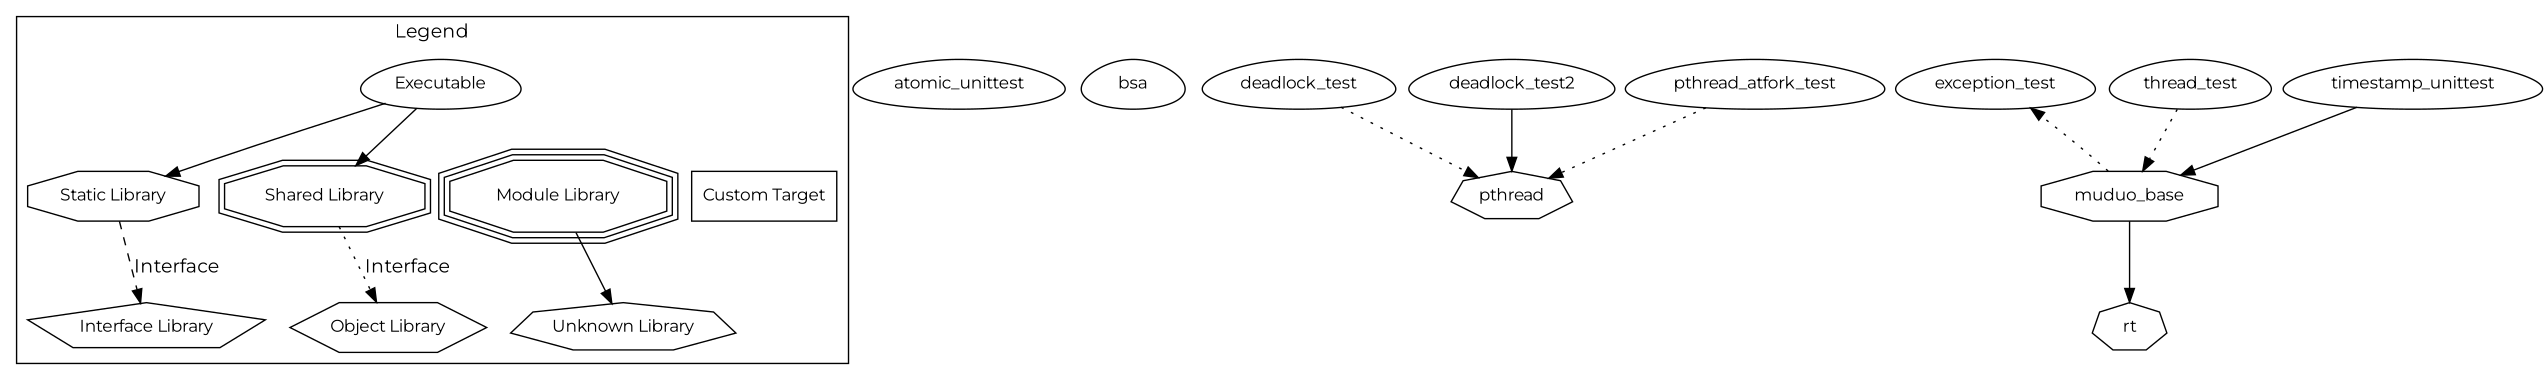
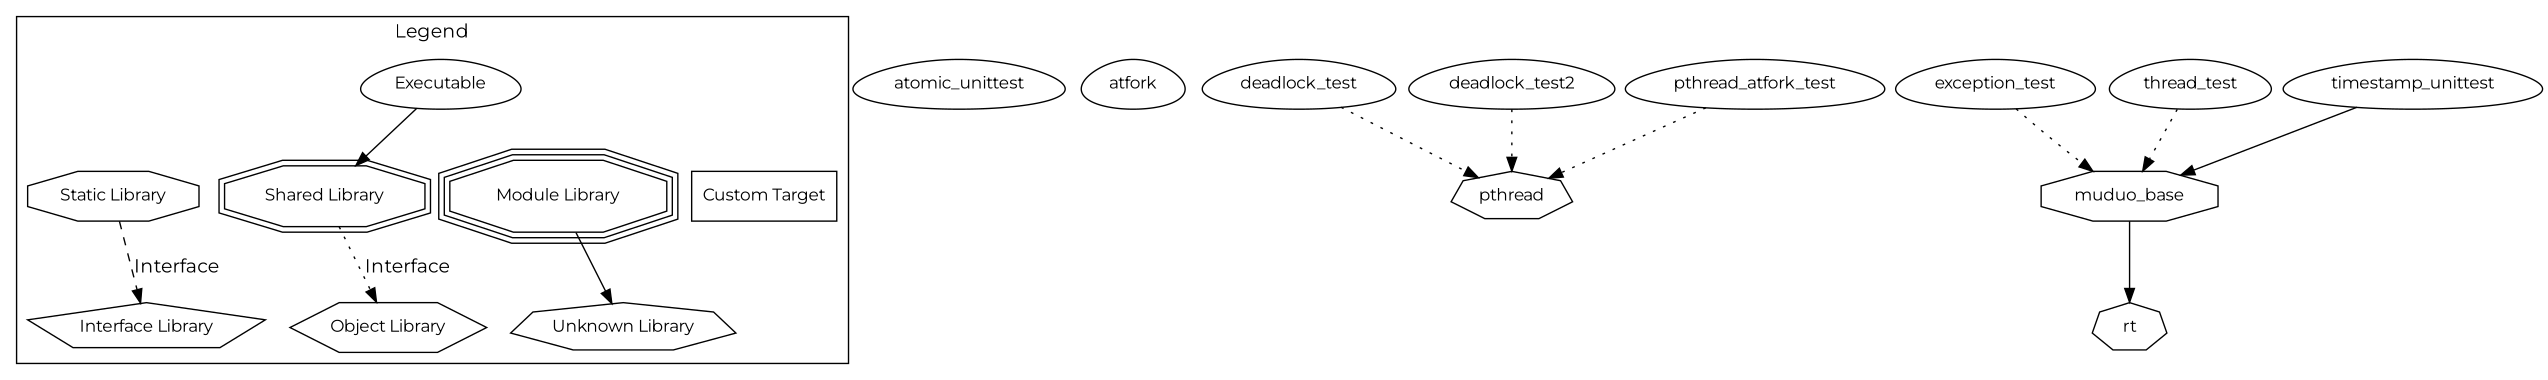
  digraph {
    fontname=Montserrat
    node [fontname=Montserrat fontsize=12 shape=egg]
    edge [fontname=Montserrat style=dotted]
    n1 [label=Executable]
    n2 [label="Static Library" shape=octagon]
    n3 [label="Shared Library" shape=doubleoctagon]
    n4 [label="Module Library" shape=tripleoctagon]
    n5 [label="Custom Target" shape=box]
    n6 [label="Interface Library" shape=pentagon]
    n7 [label="Object Library" shape=hexagon]
    n8 [label="Unknown Library" shape=septagon]
    n9 [label=atomic_unittest]
-   n10 [label=bsa]
+   n10 [label=atfork]
    n11 [label=deadlock_test]
    n12 [label=pthread shape=septagon]
    n13 [label=deadlock_test2]
    n14 [label=exception_test]
    n15 [label=muduo_base shape=octagon]
    n16 [label=rt shape=septagon]
    n17 [label=pthread_atfork_test]
    n18 [label=thread_test]
    n19 [label=timestamp_unittest]
    subgraph cluster_1 {
      color=black
      label=Legend
      n1
      n2
      n3
      n4
      n5
      n6
      n7
      n8
    }
-   n1 -> n2 [style=solid]
    n1 -> n3 [style=solid]
    n1 -> n4 [style=invis]
    n1 -> n5 [style=invis]
    n2 -> n6 [label=Interface style=dashed]
    n3 -> n7 [label=Interface]
    n4 -> n8 [style=solid]
    n11 -> n12
-   n13 -> n12 [style=solid]
-   n15 -> n14
+   n13 -> n12
+   n14 -> n15
    n15 -> n16 [style=""]
    n17 -> n12
    n18 -> n15
    n19 -> n15 [style=solid]
  }
